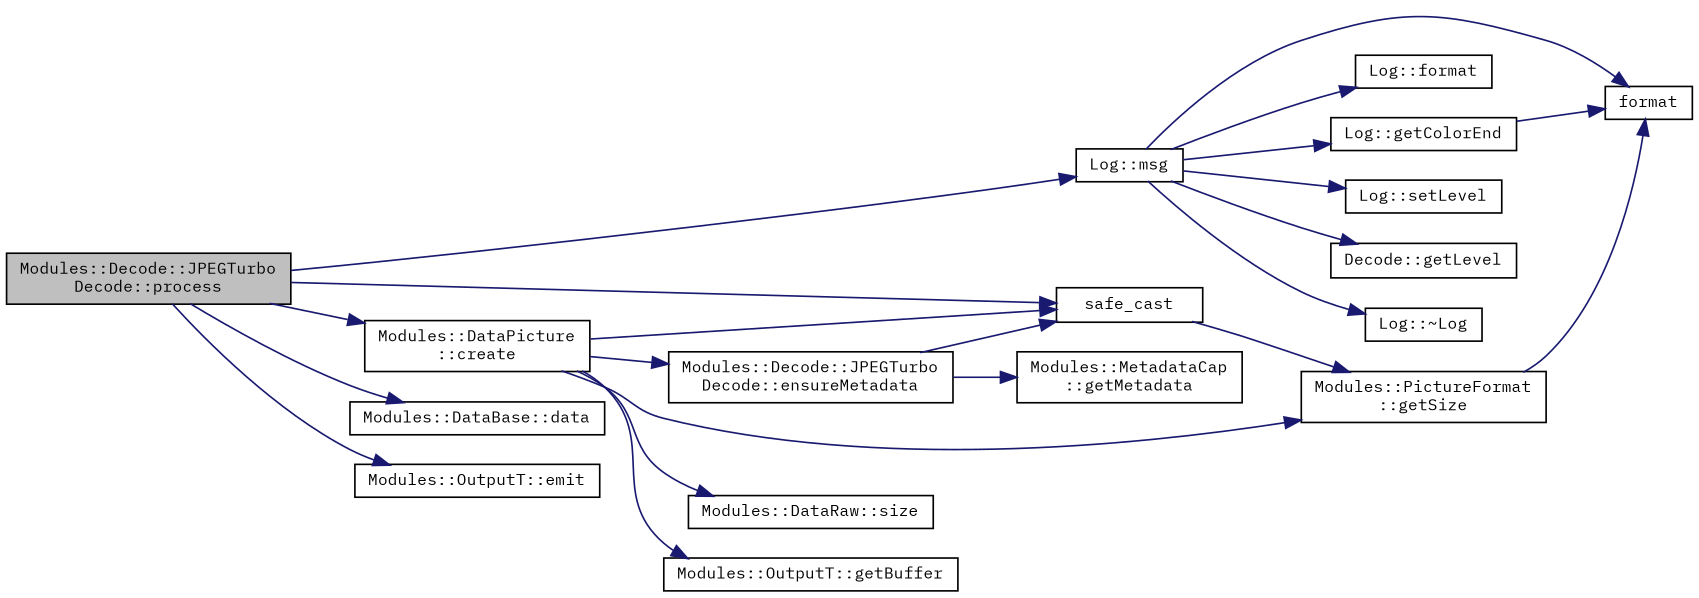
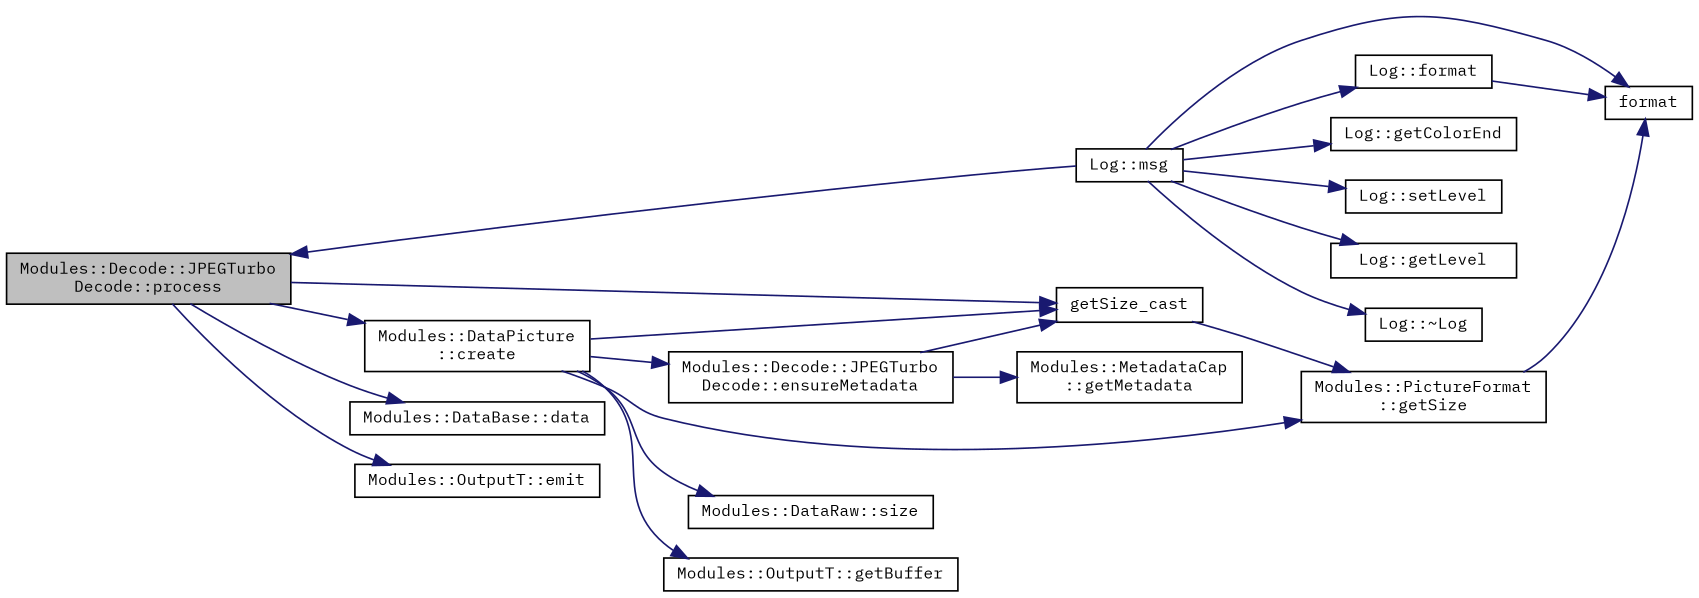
  digraph {
    fontname="IBM Plex Mono"
    rankdir=LR
    node [color=black fillcolor=white fontname="IBM Plex Mono" fontsize=10 shape=record style=filled]
    edge [color=midnightblue fontname="IBM Plex Mono" fontsize=10 labelfontname=Helvetica labelfontsize=10 style=solid]
    n1 [fillcolor=grey75 fontcolor=black height=0.2 label="Modules::Decode::JPEGTurbo\lDecode::process" width=0.4]
-   n2 [height=0.2 label=safe_cast width=0.4]
+   n2 [height=0.2 label=getSize_cast width=0.4]
    n3 [height=0.2 label="Modules::DataBase::data" width=0.4]
    n4 [height=0.2 label="Log::msg" width=0.4]
    n5 [height=0.2 label="Modules::DataPicture\l::create" width=0.4]
    n6 [height=0.2 label="Modules::OutputT::emit" width=0.4]
    n7 [height=0.2 label="Modules::PictureFormat\l::getSize" width=0.4]
    n8 [height=0.2 label=format width=0.4]
    n9 [height=0.2 label="Log::format" width=0.4]
    n10 [height=0.2 label="Log::getColorEnd" width=0.4]
    n11 [height=0.2 label="Log::setLevel" width=0.4]
-   n12 [height=0.2 label="Decode::getLevel" width=0.4]
+   n12 [height=0.2 label="Log::getLevel" width=0.4]
    n13 [height=0.2 label="Log::~Log" width=0.4]
    n14 [height=0.2 label="Modules::Decode::JPEGTurbo\lDecode::ensureMetadata" width=0.4]
    n15 [height=0.2 label="Modules::DataRaw::size" width=0.4]
    n16 [height=0.2 label="Modules::OutputT::getBuffer" width=0.4]
    n17 [height=0.2 label="Modules::MetadataCap\l::getMetadata" width=0.4]
    n1 -> n2
    n1 -> n3
-   n1 -> n4
+   n4 -> n1
    n1 -> n5
    n1 -> n6
    n2 -> n7
    n4 -> n8
    n4 -> n9
    n4 -> n10
    n4 -> n11
    n4 -> n12
    n4 -> n13
    n5 -> n2
    n5 -> n7
    n5 -> n14
    n5 -> n15
    n5 -> n16
    n7 -> n8
-   n10 -> n8
+   n9 -> n8
    n14 -> n2
    n14 -> n17
  }
